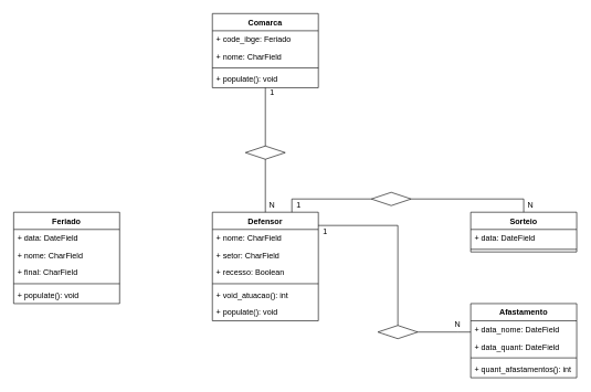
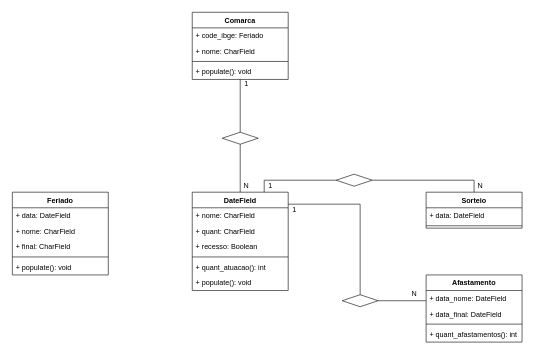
  <mxCell id="0" />
  <mxCell id="1" parent="0" />
  <mxCell id="2" value="Comarca" style="swimlane;fontStyle=1;align=center;verticalAlign=top;childLayout=stackLayout;horizontal=1;startSize=26;horizontalStack=0;resizeParent=1;resizeParentMax=0;resizeLast=0;collapsible=1;marginBottom=0;" vertex="1" parent="1"><mxGeometry x="320" y="20" width="160" height="112" as="geometry" /></mxCell>
  <mxCell id="3" value="+ code_ibge: Feriado" style="text;strokeColor=none;fillColor=none;align=left;verticalAlign=top;spacingLeft=4;spacingRight=4;overflow=hidden;rotatable=0;points=[[0,0.5],[1,0.5]];portConstraint=eastwest;" vertex="1" parent="2"><mxGeometry y="26" width="160" height="26" as="geometry" /></mxCell>
  <mxCell id="4" value="+ nome: CharField" style="text;strokeColor=none;fillColor=none;align=left;verticalAlign=top;spacingLeft=4;spacingRight=4;overflow=hidden;rotatable=0;points=[[0,0.5],[1,0.5]];portConstraint=eastwest;" vertex="1" parent="2"><mxGeometry y="52" width="160" height="26" as="geometry" /></mxCell>
  <mxCell id="5" value="" style="line;strokeWidth=1;fillColor=none;align=left;verticalAlign=middle;spacingTop=-1;spacingLeft=3;spacingRight=3;rotatable=0;labelPosition=right;points=[];portConstraint=eastwest;" vertex="1" parent="2"><mxGeometry y="78" width="160" height="8" as="geometry" /></mxCell>
  <mxCell id="6" value="+ populate(): void" style="text;strokeColor=none;fillColor=none;align=left;verticalAlign=top;spacingLeft=4;spacingRight=4;overflow=hidden;rotatable=0;points=[[0,0.5],[1,0.5]];portConstraint=eastwest;" vertex="1" parent="2"><mxGeometry y="86" width="160" height="26" as="geometry" /></mxCell>
- <mxCell id="7" value="Defensor" style="swimlane;fontStyle=1;align=center;verticalAlign=top;childLayout=stackLayout;horizontal=1;startSize=26;horizontalStack=0;resizeParent=1;resizeParentMax=0;resizeLast=0;collapsible=1;marginBottom=0;" vertex="1" parent="1"><mxGeometry x="320" y="320" width="160" height="164" as="geometry" /></mxCell>
+ <mxCell id="7" value="DateField" style="swimlane;fontStyle=1;align=center;verticalAlign=top;childLayout=stackLayout;horizontal=1;startSize=26;horizontalStack=0;resizeParent=1;resizeParentMax=0;resizeLast=0;collapsible=1;marginBottom=0;" vertex="1" parent="1"><mxGeometry x="320" y="320" width="160" height="164" as="geometry" /></mxCell>
  <mxCell id="8" value="+ nome: CharField" style="text;strokeColor=none;fillColor=none;align=left;verticalAlign=top;spacingLeft=4;spacingRight=4;overflow=hidden;rotatable=0;points=[[0,0.5],[1,0.5]];portConstraint=eastwest;" vertex="1" parent="7"><mxGeometry y="26" width="160" height="26" as="geometry" /></mxCell>
- <mxCell id="9" value="+ setor: CharField" style="text;strokeColor=none;fillColor=none;align=left;verticalAlign=top;spacingLeft=4;spacingRight=4;overflow=hidden;rotatable=0;points=[[0,0.5],[1,0.5]];portConstraint=eastwest;" vertex="1" parent="7"><mxGeometry y="52" width="160" height="26" as="geometry" /></mxCell>
+ <mxCell id="9" value="+ quant: CharField" style="text;strokeColor=none;fillColor=none;align=left;verticalAlign=top;spacingLeft=4;spacingRight=4;overflow=hidden;rotatable=0;points=[[0,0.5],[1,0.5]];portConstraint=eastwest;" vertex="1" parent="7"><mxGeometry y="52" width="160" height="26" as="geometry" /></mxCell>
  <mxCell id="10" value="+ recesso: Boolean" style="text;strokeColor=none;fillColor=none;align=left;verticalAlign=top;spacingLeft=4;spacingRight=4;overflow=hidden;rotatable=0;points=[[0,0.5],[1,0.5]];portConstraint=eastwest;" vertex="1" parent="7"><mxGeometry y="78" width="160" height="26" as="geometry" /></mxCell>
  <mxCell id="11" value="" style="line;strokeWidth=1;fillColor=none;align=left;verticalAlign=middle;spacingTop=-1;spacingLeft=3;spacingRight=3;rotatable=0;labelPosition=right;points=[];portConstraint=eastwest;" vertex="1" parent="7"><mxGeometry y="104" width="160" height="8" as="geometry" /></mxCell>
- <mxCell id="12" value="+ void_atuacao(): int" style="text;strokeColor=none;fillColor=none;align=left;verticalAlign=top;spacingLeft=4;spacingRight=4;overflow=hidden;rotatable=0;points=[[0,0.5],[1,0.5]];portConstraint=eastwest;" vertex="1" parent="7"><mxGeometry y="112" width="160" height="26" as="geometry" /></mxCell>
+ <mxCell id="12" value="+ quant_atuacao(): int" style="text;strokeColor=none;fillColor=none;align=left;verticalAlign=top;spacingLeft=4;spacingRight=4;overflow=hidden;rotatable=0;points=[[0,0.5],[1,0.5]];portConstraint=eastwest;" vertex="1" parent="7"><mxGeometry y="112" width="160" height="26" as="geometry" /></mxCell>
  <mxCell id="13" value="+ populate(): void" style="text;strokeColor=none;fillColor=none;align=left;verticalAlign=top;spacingLeft=4;spacingRight=4;overflow=hidden;rotatable=0;points=[[0,0.5],[1,0.5]];portConstraint=eastwest;" vertex="1" parent="7"><mxGeometry y="138" width="160" height="26" as="geometry" /></mxCell>
  <mxCell id="14" value="" style="shape=rhombus;perimeter=rhombusPerimeter;whiteSpace=wrap;html=1;align=center;" vertex="1" parent="1"><mxGeometry x="370" y="220" width="60" height="20" as="geometry" /></mxCell>
  <mxCell id="15" value="" style="endArrow=none;html=1;rounded=0;edgeStyle=orthogonalEdgeStyle;entryX=0.5;entryY=0;entryDx=0;entryDy=0;" edge="1" parent="1" source="2" target="14"><mxGeometry relative="1" as="geometry"><mxPoint x="260" y="230" as="sourcePoint" /><mxPoint x="420" y="230" as="targetPoint" /></mxGeometry></mxCell>
  <mxCell id="16" value="" style="endArrow=none;html=1;rounded=0;edgeStyle=orthogonalEdgeStyle;" edge="1" parent="1" source="14" target="7"><mxGeometry relative="1" as="geometry"><mxPoint x="400" y="231" as="sourcePoint" /><mxPoint x="410" y="230" as="targetPoint" /></mxGeometry></mxCell>
  <mxCell id="17" value="Feriado" style="swimlane;fontStyle=1;align=center;verticalAlign=top;childLayout=stackLayout;horizontal=1;startSize=26;horizontalStack=0;resizeParent=1;resizeParentMax=0;resizeLast=0;collapsible=1;marginBottom=0;" vertex="1" parent="1"><mxGeometry x="20" y="320" width="160" height="138" as="geometry" /></mxCell>
  <mxCell id="18" value="+ data: DateField" style="text;strokeColor=none;fillColor=none;align=left;verticalAlign=top;spacingLeft=4;spacingRight=4;overflow=hidden;rotatable=0;points=[[0,0.5],[1,0.5]];portConstraint=eastwest;" vertex="1" parent="17"><mxGeometry y="26" width="160" height="26" as="geometry" /></mxCell>
  <mxCell id="19" value="+ nome: CharField" style="text;strokeColor=none;fillColor=none;align=left;verticalAlign=top;spacingLeft=4;spacingRight=4;overflow=hidden;rotatable=0;points=[[0,0.5],[1,0.5]];portConstraint=eastwest;" vertex="1" parent="17"><mxGeometry y="52" width="160" height="26" as="geometry" /></mxCell>
  <mxCell id="20" value="+ final: CharField" style="text;strokeColor=none;fillColor=none;align=left;verticalAlign=top;spacingLeft=4;spacingRight=4;overflow=hidden;rotatable=0;points=[[0,0.5],[1,0.5]];portConstraint=eastwest;" vertex="1" parent="17"><mxGeometry y="78" width="160" height="26" as="geometry" /></mxCell>
  <mxCell id="21" value="" style="line;strokeWidth=1;fillColor=none;align=left;verticalAlign=middle;spacingTop=-1;spacingLeft=3;spacingRight=3;rotatable=0;labelPosition=right;points=[];portConstraint=eastwest;" vertex="1" parent="17"><mxGeometry y="104" width="160" height="8" as="geometry" /></mxCell>
  <mxCell id="22" value="+ populate(): void" style="text;strokeColor=none;fillColor=none;align=left;verticalAlign=top;spacingLeft=4;spacingRight=4;overflow=hidden;rotatable=0;points=[[0,0.5],[1,0.5]];portConstraint=eastwest;" vertex="1" parent="17"><mxGeometry y="112" width="160" height="26" as="geometry" /></mxCell>
  <mxCell id="23" value="Sorteio" style="swimlane;fontStyle=1;align=center;verticalAlign=top;childLayout=stackLayout;horizontal=1;startSize=26;horizontalStack=0;resizeParent=1;resizeParentMax=0;resizeLast=0;collapsible=1;marginBottom=0;" vertex="1" parent="1"><mxGeometry x="710" y="320" width="160" height="60" as="geometry" /></mxCell>
  <mxCell id="24" value="+ data: DateField" style="text;strokeColor=none;fillColor=none;align=left;verticalAlign=top;spacingLeft=4;spacingRight=4;overflow=hidden;rotatable=0;points=[[0,0.5],[1,0.5]];portConstraint=eastwest;" vertex="1" parent="23"><mxGeometry y="26" width="160" height="26" as="geometry" /></mxCell>
  <mxCell id="25" value="" style="line;strokeWidth=1;fillColor=none;align=left;verticalAlign=middle;spacingTop=-1;spacingLeft=3;spacingRight=3;rotatable=0;labelPosition=right;points=[];portConstraint=eastwest;" vertex="1" parent="23"><mxGeometry y="52" width="160" height="8" as="geometry" /></mxCell>
  <mxCell id="26" value="" style="shape=rhombus;perimeter=rhombusPerimeter;whiteSpace=wrap;html=1;align=center;" vertex="1" parent="1"><mxGeometry x="560" y="290" width="60" height="20" as="geometry" /></mxCell>
  <mxCell id="27" value="" style="endArrow=none;html=1;rounded=0;edgeStyle=orthogonalEdgeStyle;" edge="1" parent="1" source="7" target="26"><mxGeometry relative="1" as="geometry"><mxPoint x="410" y="250" as="sourcePoint" /><mxPoint x="410" y="330" as="targetPoint" /><Array as="points"><mxPoint x="440" y="300" /></Array></mxGeometry></mxCell>
  <mxCell id="28" value="" style="endArrow=none;html=1;rounded=0;edgeStyle=orthogonalEdgeStyle;" edge="1" parent="1" source="26" target="23"><mxGeometry relative="1" as="geometry"><mxPoint x="490" y="412" as="sourcePoint" /><mxPoint x="580" y="360" as="targetPoint" /></mxGeometry></mxCell>
  <mxCell id="29" value="Afastamento" style="swimlane;fontStyle=1;align=center;verticalAlign=top;childLayout=stackLayout;horizontal=1;startSize=26;horizontalStack=0;resizeParent=1;resizeParentMax=0;resizeLast=0;collapsible=1;marginBottom=0;" vertex="1" parent="1"><mxGeometry x="710" y="458" width="160" height="112" as="geometry" /></mxCell>
  <mxCell id="30" value="+ data_nome: DateField" style="text;strokeColor=none;fillColor=none;align=left;verticalAlign=top;spacingLeft=4;spacingRight=4;overflow=hidden;rotatable=0;points=[[0,0.5],[1,0.5]];portConstraint=eastwest;" vertex="1" parent="29"><mxGeometry y="26" width="160" height="26" as="geometry" /></mxCell>
- <mxCell id="31" value="+ data_quant: DateField" style="text;strokeColor=none;fillColor=none;align=left;verticalAlign=top;spacingLeft=4;spacingRight=4;overflow=hidden;rotatable=0;points=[[0,0.5],[1,0.5]];portConstraint=eastwest;" vertex="1" parent="29"><mxGeometry y="52" width="160" height="26" as="geometry" /></mxCell>
+ <mxCell id="31" value="+ data_final: DateField" style="text;strokeColor=none;fillColor=none;align=left;verticalAlign=top;spacingLeft=4;spacingRight=4;overflow=hidden;rotatable=0;points=[[0,0.5],[1,0.5]];portConstraint=eastwest;" vertex="1" parent="29"><mxGeometry y="52" width="160" height="26" as="geometry" /></mxCell>
  <mxCell id="32" value="" style="line;strokeWidth=1;fillColor=none;align=left;verticalAlign=middle;spacingTop=-1;spacingLeft=3;spacingRight=3;rotatable=0;labelPosition=right;points=[];portConstraint=eastwest;" vertex="1" parent="29"><mxGeometry y="78" width="160" height="8" as="geometry" /></mxCell>
  <mxCell id="33" value="+ quant_afastamentos(): int" style="text;strokeColor=none;fillColor=none;align=left;verticalAlign=top;spacingLeft=4;spacingRight=4;overflow=hidden;rotatable=0;points=[[0,0.5],[1,0.5]];portConstraint=eastwest;" vertex="1" parent="29"><mxGeometry y="86" width="160" height="26" as="geometry" /></mxCell>
  <mxCell id="34" value="" style="shape=rhombus;perimeter=rhombusPerimeter;whiteSpace=wrap;html=1;align=center;" vertex="1" parent="1"><mxGeometry x="570" y="491" width="60" height="20" as="geometry" /></mxCell>
  <mxCell id="35" value="" style="endArrow=none;html=1;rounded=0;edgeStyle=orthogonalEdgeStyle;" edge="1" parent="1" source="34" target="29"><mxGeometry relative="1" as="geometry"><mxPoint x="640" y="360" as="sourcePoint" /><mxPoint x="720" y="360" as="targetPoint" /><Array as="points"><mxPoint x="690" y="501" /><mxPoint x="690" y="501" /></Array></mxGeometry></mxCell>
  <mxCell id="36" value="" style="endArrow=none;html=1;rounded=0;edgeStyle=orthogonalEdgeStyle;" edge="1" parent="1" source="7" target="34"><mxGeometry relative="1" as="geometry"><mxPoint x="640" y="511" as="sourcePoint" /><mxPoint x="720" y="511" as="targetPoint" /><Array as="points"><mxPoint x="600" y="340" /></Array></mxGeometry></mxCell>
  <mxCell id="37" value="1" style="text;html=1;align=center;verticalAlign=middle;resizable=0;points=[];autosize=1;strokeColor=none;fillColor=none;" vertex="1" parent="1"><mxGeometry x="400" y="130" width="20" height="20" as="geometry" /></mxCell>
  <mxCell id="38" value="N" style="text;html=1;align=center;verticalAlign=middle;resizable=0;points=[];autosize=1;strokeColor=none;fillColor=none;" vertex="1" parent="1"><mxGeometry x="400" y="300" width="20" height="20" as="geometry" /></mxCell>
  <mxCell id="39" value="N" style="text;html=1;align=center;verticalAlign=middle;resizable=0;points=[];autosize=1;strokeColor=none;fillColor=none;" vertex="1" parent="1"><mxGeometry x="790" y="300" width="20" height="20" as="geometry" /></mxCell>
  <mxCell id="40" value="1" style="text;html=1;align=center;verticalAlign=middle;resizable=0;points=[];autosize=1;strokeColor=none;fillColor=none;" vertex="1" parent="1"><mxGeometry x="440" y="300" width="20" height="20" as="geometry" /></mxCell>
  <mxCell id="41" value="N" style="text;html=1;align=center;verticalAlign=middle;resizable=0;points=[];autosize=1;strokeColor=none;fillColor=none;" vertex="1" parent="1"><mxGeometry x="680" y="480" width="20" height="20" as="geometry" /></mxCell>
  <mxCell id="42" value="1" style="text;html=1;align=center;verticalAlign=middle;resizable=0;points=[];autosize=1;strokeColor=none;fillColor=none;" vertex="1" parent="1"><mxGeometry x="480" y="340" width="20" height="20" as="geometry" /></mxCell>
